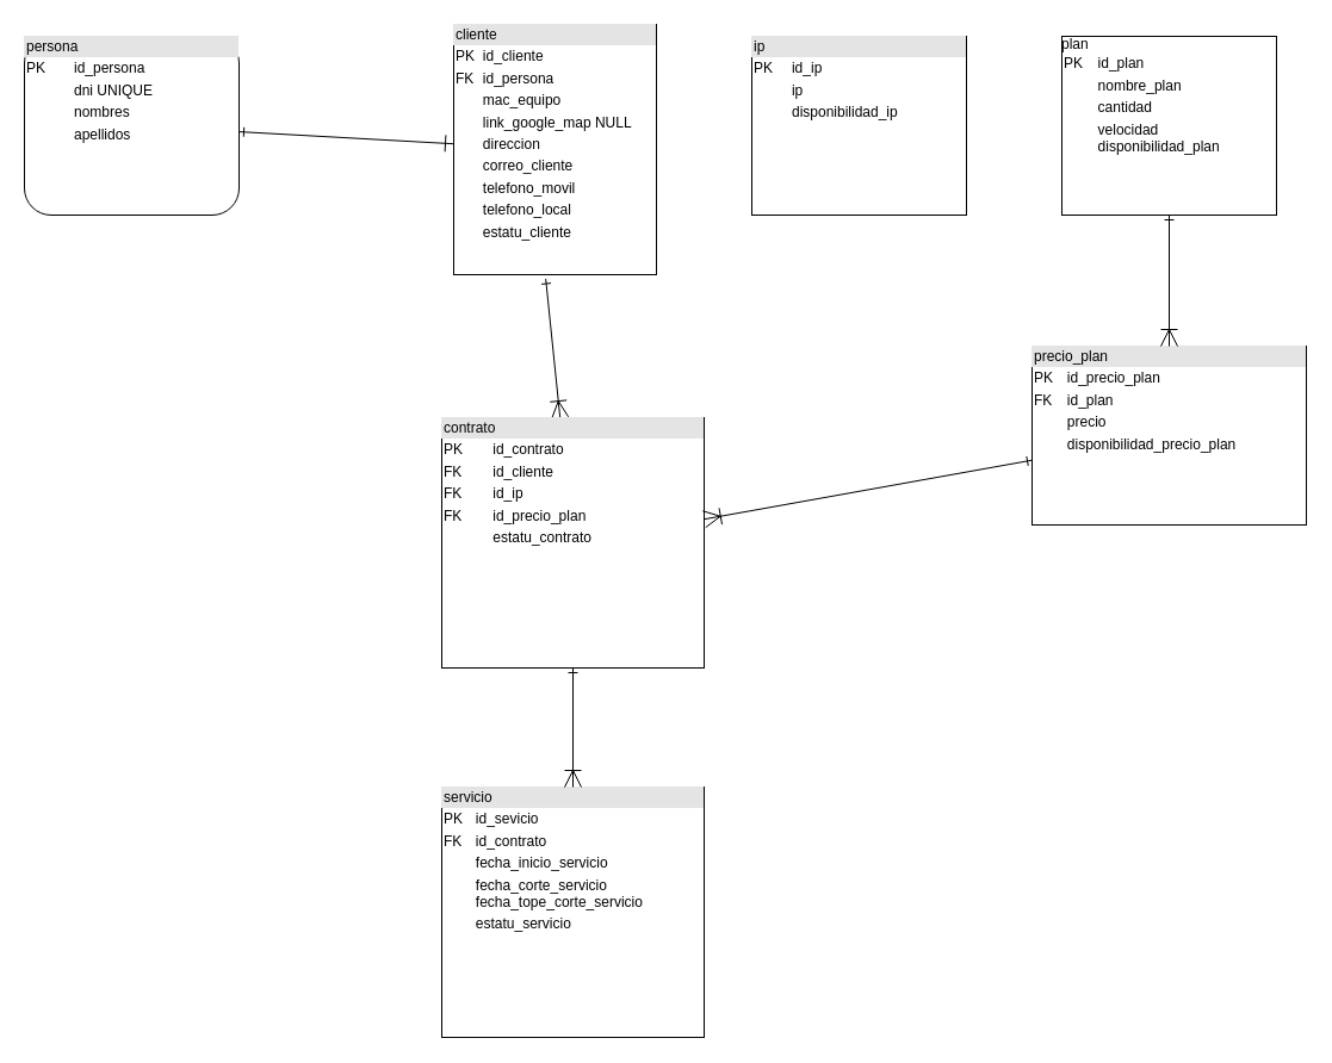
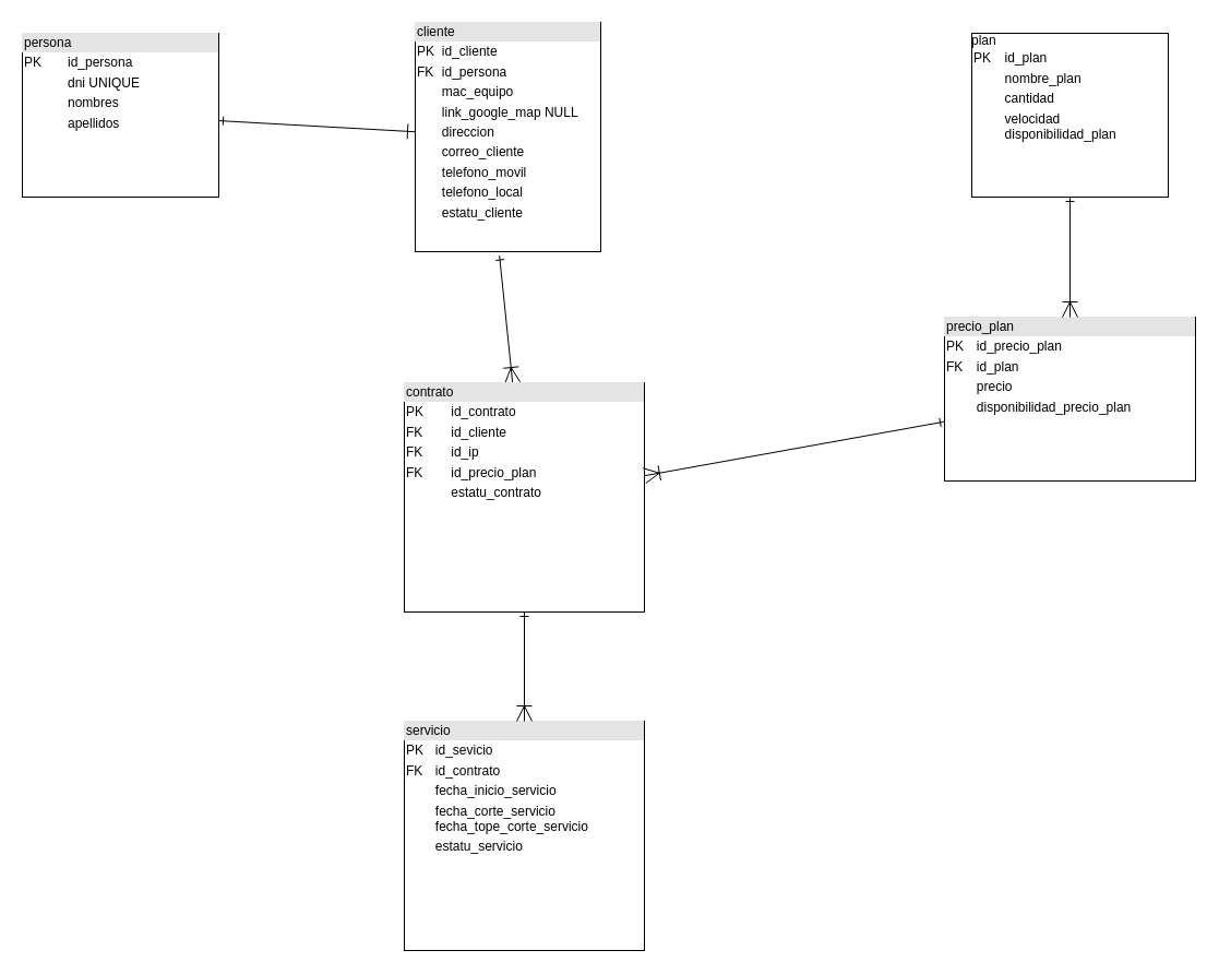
  <mxCell id="0" />
  <mxCell id="1" parent="0" />
- <mxCell id="2" value="&lt;div style=&quot;box-sizing:border-box;width:100%;background:#e4e4e4;padding:2px;&quot;&gt;persona&lt;/div&gt;&lt;table style=&quot;width:100%;font-size:1em;&quot; cellspacing=&quot;0&quot; cellpadding=&quot;2&quot;&gt;&lt;tbody&gt;&lt;tr&gt;&lt;td&gt;PK&lt;br&gt;&lt;/td&gt;&lt;td&gt;id_persona&lt;br&gt;&lt;/td&gt;&lt;/tr&gt;&lt;tr&gt;&lt;td&gt;&lt;br&gt;&lt;/td&gt;&lt;td&gt;dni UNIQUE&lt;br&gt;&lt;/td&gt;&lt;/tr&gt;&lt;tr&gt;&lt;td&gt;&lt;br&gt;&lt;/td&gt;&lt;td&gt;nombres&lt;br&gt;&lt;/td&gt;&lt;/tr&gt;&lt;tr&gt;&lt;td&gt;&lt;br&gt;&lt;/td&gt;&lt;td&gt;apellidos&lt;br&gt;&lt;/td&gt;&lt;/tr&gt;&lt;tr&gt;&lt;td&gt;&lt;br&gt;&lt;/td&gt;&lt;td&gt;&lt;br&gt;&lt;/td&gt;&lt;/tr&gt;&lt;/tbody&gt;&lt;/table&gt;" style="verticalAlign=top;align=left;overflow=fill;html=1;rounded=1;" vertex="1" parent="1"><mxGeometry x="20" y="30" width="180" height="150" as="geometry" /></mxCell>
+ <mxCell id="2" value="&lt;div style=&quot;box-sizing:border-box;width:100%;background:#e4e4e4;padding:2px;&quot;&gt;persona&lt;/div&gt;&lt;table style=&quot;width:100%;font-size:1em;&quot; cellspacing=&quot;0&quot; cellpadding=&quot;2&quot;&gt;&lt;tbody&gt;&lt;tr&gt;&lt;td&gt;PK&lt;br&gt;&lt;/td&gt;&lt;td&gt;id_persona&lt;br&gt;&lt;/td&gt;&lt;/tr&gt;&lt;tr&gt;&lt;td&gt;&lt;br&gt;&lt;/td&gt;&lt;td&gt;dni UNIQUE&lt;br&gt;&lt;/td&gt;&lt;/tr&gt;&lt;tr&gt;&lt;td&gt;&lt;br&gt;&lt;/td&gt;&lt;td&gt;nombres&lt;br&gt;&lt;/td&gt;&lt;/tr&gt;&lt;tr&gt;&lt;td&gt;&lt;br&gt;&lt;/td&gt;&lt;td&gt;apellidos&lt;br&gt;&lt;/td&gt;&lt;/tr&gt;&lt;tr&gt;&lt;td&gt;&lt;br&gt;&lt;/td&gt;&lt;td&gt;&lt;br&gt;&lt;/td&gt;&lt;/tr&gt;&lt;/tbody&gt;&lt;/table&gt;" style="verticalAlign=top;align=left;overflow=fill;html=1;" vertex="1" parent="1"><mxGeometry x="20" y="30" width="180" height="150" as="geometry" /></mxCell>
  <mxCell id="3" value="&lt;div style=&quot;box-sizing:border-box;width:100%;background:#e4e4e4;padding:2px;&quot;&gt;cliente&lt;br&gt;&lt;/div&gt;&lt;table style=&quot;width:100%;font-size:1em;&quot; cellspacing=&quot;0&quot; cellpadding=&quot;2&quot;&gt;&lt;tbody&gt;&lt;tr&gt;&lt;td&gt;PK&lt;br&gt;&lt;/td&gt;&lt;td&gt;id_cliente&lt;br&gt;&lt;/td&gt;&lt;/tr&gt;&lt;tr&gt;&lt;td&gt;FK&lt;br&gt;&lt;/td&gt;&lt;td&gt;id_persona&lt;br&gt;&lt;/td&gt;&lt;/tr&gt;&lt;tr&gt;&lt;td&gt;&lt;br&gt;&lt;/td&gt;&lt;td&gt;mac_equipo&lt;br&gt;&lt;/td&gt;&lt;/tr&gt;&lt;tr&gt;&lt;td&gt;&lt;br&gt;&lt;/td&gt;&lt;td&gt;link_google_map NULL&lt;br&gt;&lt;/td&gt;&lt;/tr&gt;&lt;tr&gt;&lt;td&gt;&lt;br&gt;&lt;/td&gt;&lt;td&gt;direccion&lt;br&gt;&lt;/td&gt;&lt;/tr&gt;&lt;tr&gt;&lt;td&gt;&lt;br&gt;&lt;/td&gt;&lt;td&gt;correo_cliente&lt;br&gt;&lt;/td&gt;&lt;/tr&gt;&lt;tr&gt;&lt;td&gt;&lt;br&gt;&lt;/td&gt;&lt;td&gt;telefono_movil&lt;br&gt;&lt;/td&gt;&lt;/tr&gt;&lt;tr&gt;&lt;td&gt;&lt;br&gt;&lt;/td&gt;&lt;td&gt;telefono_local&lt;/td&gt;&lt;/tr&gt;&lt;tr&gt;&lt;td&gt;&lt;br&gt;&lt;/td&gt;&lt;td&gt;estatu_cliente&lt;br&gt;&lt;/td&gt;&lt;/tr&gt;&lt;/tbody&gt;&lt;/table&gt;" style="verticalAlign=top;align=left;overflow=fill;html=1;" vertex="1" parent="1"><mxGeometry x="380" y="20" width="170" height="210" as="geometry" /></mxCell>
- <mxCell id="4" value="&lt;div style=&quot;box-sizing:border-box;width:100%;background:#e4e4e4;padding:2px;&quot;&gt;ip&lt;/div&gt;&lt;table style=&quot;width:100%;font-size:1em;&quot; cellspacing=&quot;0&quot; cellpadding=&quot;2&quot;&gt;&lt;tbody&gt;&lt;tr&gt;&lt;td&gt;PK&lt;br&gt;&lt;/td&gt;&lt;td&gt;id_ip&lt;br&gt;&lt;/td&gt;&lt;/tr&gt;&lt;tr&gt;&lt;td&gt;&lt;br&gt;&lt;/td&gt;&lt;td&gt;ip&lt;br&gt;&lt;/td&gt;&lt;/tr&gt;&lt;tr&gt;&lt;td&gt;&lt;br&gt;&lt;/td&gt;&lt;td&gt;disponibilidad_ip&lt;br&gt;&lt;/td&gt;&lt;/tr&gt;&lt;tr&gt;&lt;td&gt;&lt;br&gt;&lt;/td&gt;&lt;td&gt;&lt;br&gt;&lt;/td&gt;&lt;/tr&gt;&lt;/tbody&gt;&lt;/table&gt;" style="verticalAlign=top;align=left;overflow=fill;html=1;" vertex="1" parent="1"><mxGeometry x="630" y="30" width="180" height="150" as="geometry" /></mxCell>
  <mxCell id="5" value="plan&lt;table style=&quot;width:100%;font-size:1em;&quot; cellspacing=&quot;0&quot; cellpadding=&quot;2&quot;&gt;&lt;tbody&gt;&lt;tr&gt;&lt;td&gt;PK&lt;br&gt;&lt;/td&gt;&lt;td&gt;id_plan&lt;br&gt;&lt;/td&gt;&lt;/tr&gt;&lt;tr&gt;&lt;td&gt;&lt;br&gt;&lt;/td&gt;&lt;td&gt;nombre_plan&lt;br&gt;&lt;/td&gt;&lt;/tr&gt;&lt;tr&gt;&lt;td&gt;&lt;br&gt;&lt;/td&gt;&lt;td&gt;cantidad&lt;br&gt;&lt;/td&gt;&lt;/tr&gt;&lt;tr&gt;&lt;td&gt;&lt;br&gt;&lt;/td&gt;&lt;td&gt;velocidad&lt;br&gt;disponibilidad_plan&lt;br&gt;&lt;/td&gt;&lt;/tr&gt;&lt;/tbody&gt;&lt;/table&gt;" style="verticalAlign=top;align=left;overflow=fill;html=1;" vertex="1" parent="1"><mxGeometry x="890" y="30" width="180" height="150" as="geometry" /></mxCell>
  <mxCell id="6" value="&lt;div style=&quot;box-sizing:border-box;width:100%;background:#e4e4e4;padding:2px;&quot;&gt;servicio&lt;br&gt;&lt;/div&gt;&lt;table style=&quot;width:100%;font-size:1em;&quot; cellspacing=&quot;0&quot; cellpadding=&quot;2&quot;&gt;&lt;tbody&gt;&lt;tr&gt;&lt;td&gt;PK&lt;br&gt;&lt;/td&gt;&lt;td&gt;id_sevicio&lt;br&gt;&lt;/td&gt;&lt;/tr&gt;&lt;tr&gt;&lt;td&gt;FK&lt;br&gt;&lt;/td&gt;&lt;td&gt;id_contrato&lt;/td&gt;&lt;/tr&gt;&lt;tr&gt;&lt;td&gt;&lt;br&gt;&lt;/td&gt;&lt;td&gt;fecha_inicio_servicio&lt;br&gt;&lt;/td&gt;&lt;/tr&gt;&lt;tr&gt;&lt;td&gt;&lt;br&gt;&lt;/td&gt;&lt;td&gt;fecha_corte_servicio&lt;br&gt;fecha_tope_corte_servicio&lt;/td&gt;&lt;/tr&gt;&lt;tr&gt;&lt;td&gt;&lt;br&gt;&lt;/td&gt;&lt;td&gt;estatu_servicio&lt;/td&gt;&lt;/tr&gt;&lt;tr&gt;&lt;td&gt;&lt;br&gt;&lt;/td&gt;&lt;td&gt;&lt;br&gt;&lt;/td&gt;&lt;/tr&gt;&lt;tr&gt;&lt;td&gt;&lt;br&gt;&lt;/td&gt;&lt;td&gt;&lt;br&gt;&lt;/td&gt;&lt;/tr&gt;&lt;/tbody&gt;&lt;/table&gt;" style="verticalAlign=top;align=left;overflow=fill;html=1;" vertex="1" parent="1"><mxGeometry x="370" y="660" width="220" height="210" as="geometry" /></mxCell>
  <mxCell id="7" value="&lt;div style=&quot;box-sizing:border-box;width:100%;background:#e4e4e4;padding:2px;&quot;&gt;precio_plan&lt;br&gt;&lt;/div&gt;&lt;table style=&quot;width:100%;font-size:1em;&quot; cellspacing=&quot;0&quot; cellpadding=&quot;2&quot;&gt;&lt;tbody&gt;&lt;tr&gt;&lt;td&gt;PK&lt;br&gt;&lt;/td&gt;&lt;td&gt;id_precio_plan&lt;/td&gt;&lt;/tr&gt;&lt;tr&gt;&lt;td&gt;FK&lt;br&gt;&lt;/td&gt;&lt;td&gt;id_plan&lt;br&gt;&lt;/td&gt;&lt;/tr&gt;&lt;tr&gt;&lt;td&gt;&lt;br&gt;&lt;/td&gt;&lt;td&gt;precio&lt;br&gt;&lt;/td&gt;&lt;/tr&gt;&lt;tr&gt;&lt;td&gt;&lt;br&gt;&lt;/td&gt;&lt;td&gt;disponibilidad_precio_plan&lt;/td&gt;&lt;/tr&gt;&lt;tr&gt;&lt;td&gt;&lt;br&gt;&lt;/td&gt;&lt;td&gt;&lt;br&gt;&lt;/td&gt;&lt;/tr&gt;&lt;/tbody&gt;&lt;/table&gt;" style="verticalAlign=top;align=left;overflow=fill;html=1;" vertex="1" parent="1"><mxGeometry x="865" y="290" width="230" height="150" as="geometry" /></mxCell>
  <mxCell id="8" value="" style="endArrow=ERone;endFill=0;endSize=12;html=1;rounded=0;startArrow=ERone;startFill=0;" edge="1" parent="1" source="2" target="3"><mxGeometry width="160" relative="1" as="geometry"><mxPoint x="210" y="120" as="sourcePoint" /><mxPoint x="370" y="120" as="targetPoint" /></mxGeometry></mxCell>
  <mxCell id="9" value="" style="endArrow=ERoneToMany;endFill=0;endSize=12;html=1;rounded=0;startArrow=ERone;startFill=0;exitX=0.454;exitY=1.017;exitDx=0;exitDy=0;exitPerimeter=0;" edge="1" parent="1" source="3" target="11"><mxGeometry width="160" relative="1" as="geometry"><mxPoint x="80" y="345.42" as="sourcePoint" /><mxPoint x="170" y="440" as="targetPoint" /></mxGeometry></mxCell>
  <mxCell id="10" value="" style="endArrow=ERoneToMany;endFill=0;endSize=12;html=1;rounded=0;startArrow=ERone;startFill=0;" edge="1" parent="1" source="5" target="7"><mxGeometry width="160" relative="1" as="geometry"><mxPoint x="790" y="230" as="sourcePoint" /><mxPoint x="880" y="324.58" as="targetPoint" /></mxGeometry></mxCell>
  <mxCell id="11" value="&lt;div style=&quot;box-sizing:border-box;width:100%;background:#e4e4e4;padding:2px;&quot;&gt;contrato&lt;br&gt;&lt;/div&gt;&lt;table style=&quot;width:100%;font-size:1em;&quot; cellspacing=&quot;0&quot; cellpadding=&quot;2&quot;&gt;&lt;tbody&gt;&lt;tr&gt;&lt;td&gt;PK&lt;br&gt;&lt;/td&gt;&lt;td&gt;id_contrato&lt;/td&gt;&lt;/tr&gt;&lt;tr&gt;&lt;td&gt;FK&lt;br&gt;&lt;/td&gt;&lt;td&gt;id_cliente&lt;br&gt;&lt;/td&gt;&lt;/tr&gt;&lt;tr&gt;&lt;td&gt;FK&lt;br&gt;&lt;/td&gt;&lt;td&gt;id_ip&lt;br&gt;&lt;/td&gt;&lt;/tr&gt;&lt;tr&gt;&lt;td&gt;FK&lt;br&gt;&lt;/td&gt;&lt;td&gt;id_precio_plan&lt;br&gt;&lt;/td&gt;&lt;/tr&gt;&lt;tr&gt;&lt;td&gt;&lt;br&gt;&lt;/td&gt;&lt;td&gt;estatu_contrato&lt;/td&gt;&lt;/tr&gt;&lt;tr&gt;&lt;td&gt;&lt;br&gt;&lt;/td&gt;&lt;td&gt;&lt;br&gt;&lt;/td&gt;&lt;/tr&gt;&lt;tr&gt;&lt;td&gt;&lt;br&gt;&lt;/td&gt;&lt;td&gt;&lt;br&gt;&lt;/td&gt;&lt;/tr&gt;&lt;/tbody&gt;&lt;/table&gt;" style="verticalAlign=top;align=left;overflow=fill;html=1;" vertex="1" parent="1"><mxGeometry x="370" y="350" width="220" height="210" as="geometry" /></mxCell>
  <mxCell id="12" value="" style="endArrow=ERoneToMany;endFill=0;endSize=12;html=1;rounded=0;startArrow=ERone;startFill=0;" edge="1" parent="1" source="7" target="11"><mxGeometry width="160" relative="1" as="geometry"><mxPoint x="760" y="350" as="sourcePoint" /><mxPoint x="771.999" y="466.43" as="targetPoint" /></mxGeometry></mxCell>
  <mxCell id="13" value="" style="endArrow=ERoneToMany;endFill=0;endSize=12;html=1;rounded=0;startArrow=ERone;startFill=0;" edge="1" parent="1" source="11" target="6"><mxGeometry width="160" relative="1" as="geometry"><mxPoint x="895" y="570" as="sourcePoint" /><mxPoint x="620" y="619.5" as="targetPoint" /></mxGeometry></mxCell>
